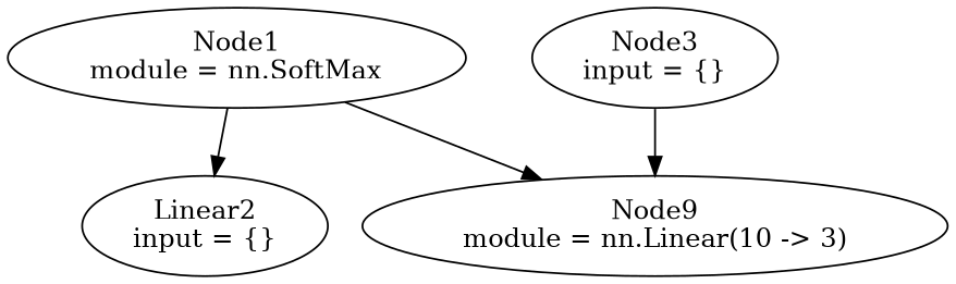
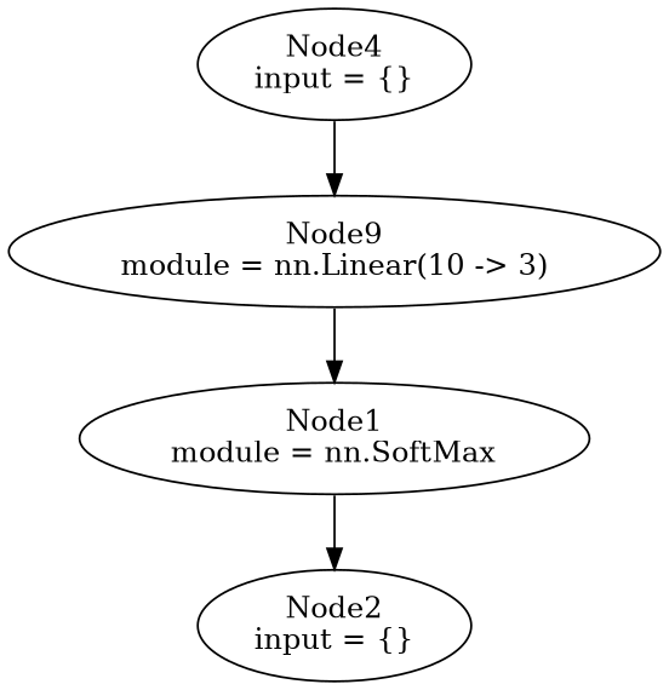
  digraph {
    node [shape=oval]
    n1 [height=0.70711 label="Node1\nmodule = nn.SoftMax" width=2.7379]
-   n2 [height=0.70711 label="Linear2\ninput = {}" width=1.4361]
+   n2 [height=0.70711 label="Node2\ninput = {}" width=1.4361]
    n3 [height=0.70711 label="Node9\nmodule = nn.Linear(10 -> 3)" width=3.4727]
-   n4 [height=0.70711 label="Node3\ninput = {}" width=1.4361]
+   n4 [height=0.70711 label="Node4\ninput = {}" width=1.4361]
    n1 -> n2
-   n1 -> n3
+   n3 -> n1
    n4 -> n3
  }
